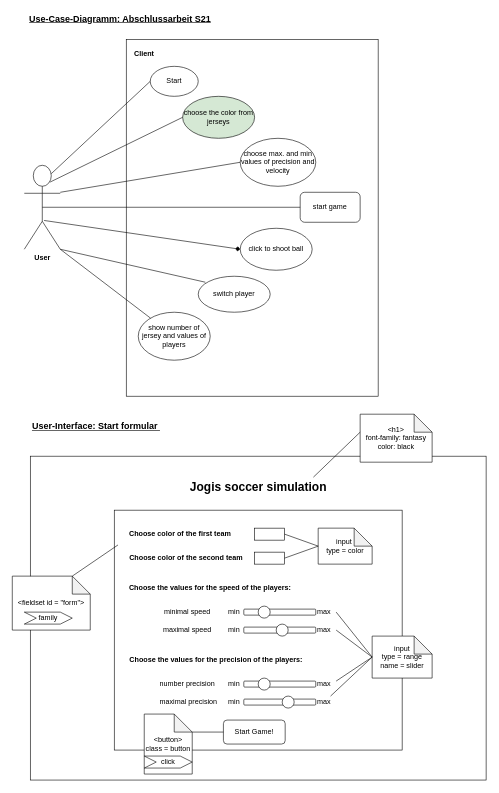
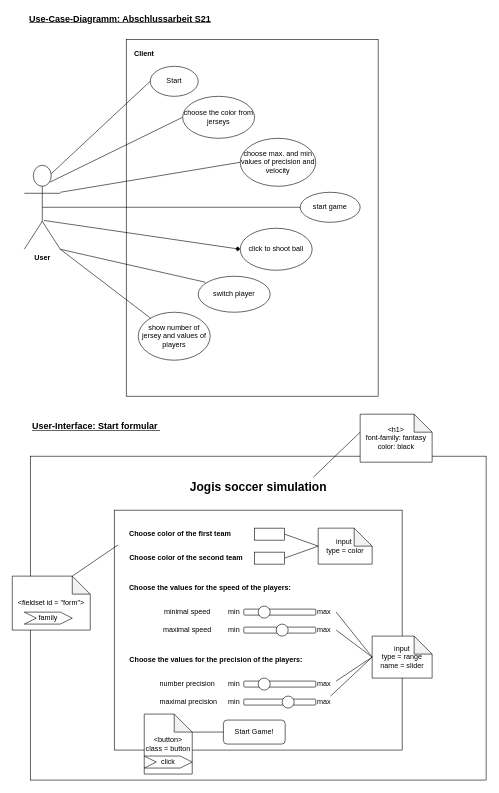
  <mxCell id="0" />
  <mxCell id="1" parent="0" />
  <mxCell id="2" value="&lt;b&gt;&lt;u&gt;&lt;font style=&quot;font-size: 15px&quot;&gt;Use-Case-Diagramm: Abschlussarbeit S21&lt;/font&gt;&lt;/u&gt;&lt;/b&gt;" style="text;html=1;strokeColor=none;fillColor=none;align=center;verticalAlign=middle;whiteSpace=wrap;rounded=0;" vertex="1" parent="1"><mxGeometry x="30" y="20" width="340" height="20" as="geometry" /></mxCell>
  <mxCell id="3" value="&lt;b&gt;User&lt;/b&gt;" style="shape=umlActor;verticalLabelPosition=bottom;verticalAlign=top;html=1;outlineConnect=0;" vertex="1" parent="1"><mxGeometry x="40" y="275" width="60" height="140" as="geometry" /></mxCell>
  <mxCell id="4" value="" style="rounded=0;whiteSpace=wrap;html=1;" vertex="1" parent="1"><mxGeometry x="210" y="65" width="420" height="595" as="geometry" /></mxCell>
  <mxCell id="5" value="Start" style="ellipse;whiteSpace=wrap;html=1;" vertex="1" parent="1"><mxGeometry x="250" y="110" width="80" height="50" as="geometry" /></mxCell>
- <mxCell id="6" value="choose the color from jerseys" style="ellipse;whiteSpace=wrap;html=1;fillColor=#d5e8d4;" vertex="1" parent="1"><mxGeometry x="304" y="160" width="120" height="70" as="geometry" /></mxCell>
+ <mxCell id="6" value="choose the color from jerseys" style="ellipse;whiteSpace=wrap;html=1;" vertex="1" parent="1"><mxGeometry x="304" y="160" width="120" height="70" as="geometry" /></mxCell>
  <mxCell id="7" value="choose max. and min values of precision and velocity" style="ellipse;whiteSpace=wrap;html=1;" vertex="1" parent="1"><mxGeometry x="400" y="230" width="126" height="80" as="geometry" /></mxCell>
  <mxCell id="8" value="switch player" style="ellipse;whiteSpace=wrap;html=1;" vertex="1" parent="1"><mxGeometry x="330" y="460" width="120" height="60" as="geometry" /></mxCell>
- <mxCell id="9" value="start game" style="whiteSpace=wrap;html=1;rounded=1;" vertex="1" parent="1"><mxGeometry x="500" y="320" width="100" height="50" as="geometry" /></mxCell>
+ <mxCell id="9" value="start game" style="ellipse;whiteSpace=wrap;html=1;" vertex="1" parent="1"><mxGeometry x="500" y="320" width="100" height="50" as="geometry" /></mxCell>
  <mxCell id="10" value="click to shoot ball" style="ellipse;whiteSpace=wrap;html=1;" vertex="1" parent="1"><mxGeometry x="400" y="380" width="120" height="70" as="geometry" /></mxCell>
  <mxCell id="11" value="show number of jersey and values of players" style="ellipse;whiteSpace=wrap;html=1;" vertex="1" parent="1"><mxGeometry x="230" y="520" width="120" height="80" as="geometry" /></mxCell>
  <mxCell id="12" value="&lt;b&gt;Client&lt;/b&gt;" style="text;html=1;strokeColor=none;fillColor=none;align=center;verticalAlign=middle;whiteSpace=wrap;rounded=0;" vertex="1" parent="1"><mxGeometry x="220" y="80" width="40" height="20" as="geometry" /></mxCell>
  <mxCell id="13" value="" style="endArrow=none;html=1;exitX=0.75;exitY=0.1;exitDx=0;exitDy=0;exitPerimeter=0;entryX=0;entryY=0.5;entryDx=0;entryDy=0;" edge="1" parent="1" source="3" target="5"><mxGeometry width="50" height="50" relative="1" as="geometry"><mxPoint x="400" y="450" as="sourcePoint" /><mxPoint x="450" y="400" as="targetPoint" /></mxGeometry></mxCell>
  <mxCell id="14" value="" style="endArrow=none;html=1;exitX=0.717;exitY=0.2;exitDx=0;exitDy=0;exitPerimeter=0;entryX=0;entryY=0.5;entryDx=0;entryDy=0;" edge="1" parent="1" source="3" target="6"><mxGeometry width="50" height="50" relative="1" as="geometry"><mxPoint x="400" y="450" as="sourcePoint" /><mxPoint x="450" y="400" as="targetPoint" /></mxGeometry></mxCell>
  <mxCell id="15" value="" style="endArrow=none;html=1;entryX=0;entryY=0.5;entryDx=0;entryDy=0;" edge="1" parent="1" target="7"><mxGeometry width="50" height="50" relative="1" as="geometry"><mxPoint x="100" y="320" as="sourcePoint" /><mxPoint x="150" y="270" as="targetPoint" /></mxGeometry></mxCell>
  <mxCell id="16" value="" style="endArrow=none;html=1;exitX=0.5;exitY=0.5;exitDx=0;exitDy=0;exitPerimeter=0;entryX=0;entryY=0.5;entryDx=0;entryDy=0;" edge="1" parent="1" source="3" target="9"><mxGeometry width="50" height="50" relative="1" as="geometry"><mxPoint x="150" y="380" as="sourcePoint" /><mxPoint x="200" y="330" as="targetPoint" /></mxGeometry></mxCell>
  <mxCell id="17" value="" style="endArrow=diamond;html=1;exitX=0.55;exitY=0.657;exitDx=0;exitDy=0;exitPerimeter=0;entryX=0;entryY=0.5;entryDx=0;entryDy=0;" edge="1" parent="1" source="3" target="10"><mxGeometry width="50" height="50" relative="1" as="geometry"><mxPoint x="400" y="450" as="sourcePoint" /><mxPoint x="450" y="400" as="targetPoint" /></mxGeometry></mxCell>
  <mxCell id="18" value="" style="endArrow=none;html=1;exitX=1;exitY=1;exitDx=0;exitDy=0;exitPerimeter=0;" edge="1" parent="1" source="3"><mxGeometry width="50" height="50" relative="1" as="geometry"><mxPoint x="400" y="450" as="sourcePoint" /><mxPoint x="342" y="470" as="targetPoint" /></mxGeometry></mxCell>
  <mxCell id="19" value="" style="endArrow=none;html=1;exitX=1;exitY=1;exitDx=0;exitDy=0;exitPerimeter=0;" edge="1" parent="1" source="3" target="11"><mxGeometry width="50" height="50" relative="1" as="geometry"><mxPoint x="400" y="450" as="sourcePoint" /><mxPoint x="450" y="400" as="targetPoint" /></mxGeometry></mxCell>
  <mxCell id="20" value="&lt;font style=&quot;font-size: 15px&quot;&gt;&lt;b&gt;&lt;u&gt;User-Interface: Start formular&amp;nbsp;&lt;/u&gt;&lt;/b&gt;&lt;/font&gt;" style="text;html=1;strokeColor=none;fillColor=none;align=center;verticalAlign=middle;whiteSpace=wrap;rounded=0;" vertex="1" parent="1"><mxGeometry x="40" y="700" width="240" height="20" as="geometry" /></mxCell>
  <mxCell id="21" value="" style="rounded=0;whiteSpace=wrap;html=1;" vertex="1" parent="1"><mxGeometry x="50" y="760" width="760" height="540" as="geometry" /></mxCell>
  <mxCell id="22" value="" style="rounded=0;whiteSpace=wrap;html=1;" vertex="1" parent="1"><mxGeometry x="190" y="850" width="480" height="400" as="geometry" /></mxCell>
  <mxCell id="23" value="&lt;b&gt;&lt;font style=&quot;font-size: 20px&quot;&gt;Jogis soccer simulation&lt;/font&gt;&lt;/b&gt;" style="text;html=1;strokeColor=none;fillColor=none;align=center;verticalAlign=middle;whiteSpace=wrap;rounded=0;" vertex="1" parent="1"><mxGeometry x="282.5" y="800" width="295" height="20" as="geometry" /></mxCell>
  <mxCell id="24" value="&amp;lt;h1&amp;gt;&lt;br&gt;font-family: fantasy&lt;br&gt;color: black" style="shape=note;whiteSpace=wrap;html=1;backgroundOutline=1;darkOpacity=0.05;" vertex="1" parent="1"><mxGeometry x="600" y="690" width="120" height="80" as="geometry" /></mxCell>
  <mxCell id="25" value="" style="endArrow=none;html=1;exitX=0.812;exitY=-0.25;exitDx=0;exitDy=0;exitPerimeter=0;" edge="1" parent="1" source="23"><mxGeometry width="50" height="50" relative="1" as="geometry"><mxPoint x="550" y="770" as="sourcePoint" /><mxPoint x="600" y="720" as="targetPoint" /></mxGeometry></mxCell>
  <mxCell id="26" value="&lt;b&gt;Choose color of the first team&lt;/b&gt;" style="text;html=1;strokeColor=none;fillColor=none;align=center;verticalAlign=middle;whiteSpace=wrap;rounded=0;" vertex="1" parent="1"><mxGeometry x="210" y="880" width="180" height="20" as="geometry" /></mxCell>
  <mxCell id="27" value="" style="rounded=0;whiteSpace=wrap;html=1;" vertex="1" parent="1"><mxGeometry x="424" y="880" width="50" height="20" as="geometry" /></mxCell>
  <mxCell id="28" value="&lt;b&gt;Choose color of the second team&lt;/b&gt;" style="text;html=1;strokeColor=none;fillColor=none;align=center;verticalAlign=middle;whiteSpace=wrap;rounded=0;" vertex="1" parent="1"><mxGeometry x="210" y="920" width="200" height="20" as="geometry" /></mxCell>
  <mxCell id="29" value="" style="rounded=0;whiteSpace=wrap;html=1;" vertex="1" parent="1"><mxGeometry x="424" y="920" width="50" height="20" as="geometry" /></mxCell>
  <mxCell id="30" value="input&amp;nbsp;&lt;br&gt;type = color" style="shape=note;whiteSpace=wrap;html=1;backgroundOutline=1;darkOpacity=0.05;" vertex="1" parent="1"><mxGeometry x="530" y="880" width="90" height="60" as="geometry" /></mxCell>
  <mxCell id="31" value="" style="endArrow=none;html=1;exitX=1;exitY=0.5;exitDx=0;exitDy=0;entryX=0;entryY=0.5;entryDx=0;entryDy=0;entryPerimeter=0;" edge="1" parent="1" source="27" target="30"><mxGeometry width="50" height="50" relative="1" as="geometry"><mxPoint x="480" y="930" as="sourcePoint" /><mxPoint x="530" y="880" as="targetPoint" /></mxGeometry></mxCell>
  <mxCell id="32" value="" style="endArrow=none;html=1;exitX=1;exitY=0.5;exitDx=0;exitDy=0;entryX=0;entryY=0.5;entryDx=0;entryDy=0;entryPerimeter=0;" edge="1" parent="1" source="29" target="30"><mxGeometry width="50" height="50" relative="1" as="geometry"><mxPoint x="480" y="970" as="sourcePoint" /><mxPoint x="530" y="920" as="targetPoint" /></mxGeometry></mxCell>
  <mxCell id="33" value="&lt;b&gt;Choose the values for the speed of the players:&lt;/b&gt;" style="text;html=1;strokeColor=none;fillColor=none;align=center;verticalAlign=middle;whiteSpace=wrap;rounded=0;" vertex="1" parent="1"><mxGeometry x="210" y="970" width="280" height="20" as="geometry" /></mxCell>
  <mxCell id="34" value="minimal speed" style="text;html=1;strokeColor=none;fillColor=none;align=center;verticalAlign=middle;whiteSpace=wrap;rounded=0;" vertex="1" parent="1"><mxGeometry x="264" y="1010" width="96" height="20" as="geometry" /></mxCell>
  <mxCell id="35" value="" style="rounded=1;whiteSpace=wrap;html=1;" vertex="1" parent="1"><mxGeometry x="406" y="1015" width="120" height="10" as="geometry" /></mxCell>
  <mxCell id="36" value="" style="ellipse;whiteSpace=wrap;html=1;aspect=fixed;" vertex="1" parent="1"><mxGeometry x="430" y="1010" width="20" height="20" as="geometry" /></mxCell>
  <mxCell id="37" value="min" style="text;html=1;strokeColor=none;fillColor=none;align=center;verticalAlign=middle;whiteSpace=wrap;rounded=0;" vertex="1" parent="1"><mxGeometry x="370" y="1010" width="40" height="20" as="geometry" /></mxCell>
  <mxCell id="38" value="max" style="text;html=1;strokeColor=none;fillColor=none;align=center;verticalAlign=middle;whiteSpace=wrap;rounded=0;" vertex="1" parent="1"><mxGeometry x="520" y="1010" width="40" height="20" as="geometry" /></mxCell>
  <mxCell id="39" value="maximal speed" style="text;html=1;strokeColor=none;fillColor=none;align=center;verticalAlign=middle;whiteSpace=wrap;rounded=0;" vertex="1" parent="1"><mxGeometry x="267" y="1040" width="90" height="20" as="geometry" /></mxCell>
  <mxCell id="40" value="" style="rounded=1;whiteSpace=wrap;html=1;" vertex="1" parent="1"><mxGeometry x="406" y="1045" width="120" height="10" as="geometry" /></mxCell>
  <mxCell id="41" value="" style="ellipse;whiteSpace=wrap;html=1;aspect=fixed;" vertex="1" parent="1"><mxGeometry x="460" y="1040" width="20" height="20" as="geometry" /></mxCell>
  <mxCell id="42" value="min" style="text;html=1;strokeColor=none;fillColor=none;align=center;verticalAlign=middle;whiteSpace=wrap;rounded=0;" vertex="1" parent="1"><mxGeometry x="370" y="1040" width="40" height="20" as="geometry" /></mxCell>
  <mxCell id="43" value="max" style="text;html=1;strokeColor=none;fillColor=none;align=center;verticalAlign=middle;whiteSpace=wrap;rounded=0;" vertex="1" parent="1"><mxGeometry x="520" y="1040" width="40" height="20" as="geometry" /></mxCell>
  <mxCell id="44" value="input&lt;br&gt;type = range&lt;br&gt;name = slider" style="shape=note;whiteSpace=wrap;html=1;backgroundOutline=1;darkOpacity=0.05;" vertex="1" parent="1"><mxGeometry x="620" y="1060" width="100" height="70" as="geometry" /></mxCell>
  <mxCell id="45" value="" style="endArrow=none;html=1;exitX=1;exitY=0.5;exitDx=0;exitDy=0;entryX=0;entryY=0.5;entryDx=0;entryDy=0;entryPerimeter=0;" edge="1" parent="1" source="38" target="44"><mxGeometry width="50" height="50" relative="1" as="geometry"><mxPoint x="550" y="1080" as="sourcePoint" /><mxPoint x="590" y="1080" as="targetPoint" /></mxGeometry></mxCell>
  <mxCell id="46" value="" style="endArrow=none;html=1;exitX=1;exitY=0.5;exitDx=0;exitDy=0;entryX=0;entryY=0.5;entryDx=0;entryDy=0;entryPerimeter=0;" edge="1" parent="1" source="43" target="44"><mxGeometry width="50" height="50" relative="1" as="geometry"><mxPoint x="550" y="1080" as="sourcePoint" /><mxPoint x="600" y="1030" as="targetPoint" /></mxGeometry></mxCell>
  <mxCell id="47" value="&lt;b&gt;Choose the values for the precision of the players:&lt;/b&gt;" style="text;html=1;strokeColor=none;fillColor=none;align=center;verticalAlign=middle;whiteSpace=wrap;rounded=0;" vertex="1" parent="1"><mxGeometry x="210" y="1090" width="300" height="20" as="geometry" /></mxCell>
  <mxCell id="48" value="number precision" style="text;html=1;strokeColor=none;fillColor=none;align=center;verticalAlign=middle;whiteSpace=wrap;rounded=0;" vertex="1" parent="1"><mxGeometry x="264" y="1130" width="96" height="20" as="geometry" /></mxCell>
  <mxCell id="49" value="" style="rounded=1;whiteSpace=wrap;html=1;" vertex="1" parent="1"><mxGeometry x="406" y="1135" width="120" height="10" as="geometry" /></mxCell>
  <mxCell id="50" value="" style="ellipse;whiteSpace=wrap;html=1;aspect=fixed;" vertex="1" parent="1"><mxGeometry x="430" y="1130" width="20" height="20" as="geometry" /></mxCell>
  <mxCell id="51" value="min" style="text;html=1;strokeColor=none;fillColor=none;align=center;verticalAlign=middle;whiteSpace=wrap;rounded=0;" vertex="1" parent="1"><mxGeometry x="370" y="1130" width="40" height="20" as="geometry" /></mxCell>
  <mxCell id="52" value="max" style="text;html=1;strokeColor=none;fillColor=none;align=center;verticalAlign=middle;whiteSpace=wrap;rounded=0;" vertex="1" parent="1"><mxGeometry x="520" y="1130" width="40" height="20" as="geometry" /></mxCell>
  <mxCell id="53" value="maximal precision" style="text;html=1;strokeColor=none;fillColor=none;align=center;verticalAlign=middle;whiteSpace=wrap;rounded=0;" vertex="1" parent="1"><mxGeometry x="260" y="1160" width="108" height="20" as="geometry" /></mxCell>
  <mxCell id="54" value="" style="rounded=1;whiteSpace=wrap;html=1;" vertex="1" parent="1"><mxGeometry x="406" y="1165" width="120" height="10" as="geometry" /></mxCell>
  <mxCell id="55" value="" style="ellipse;whiteSpace=wrap;html=1;aspect=fixed;" vertex="1" parent="1"><mxGeometry x="470" y="1160" width="20" height="20" as="geometry" /></mxCell>
  <mxCell id="56" value="min" style="text;html=1;strokeColor=none;fillColor=none;align=center;verticalAlign=middle;whiteSpace=wrap;rounded=0;" vertex="1" parent="1"><mxGeometry x="370" y="1160" width="40" height="20" as="geometry" /></mxCell>
  <mxCell id="57" value="max" style="text;html=1;strokeColor=none;fillColor=none;align=center;verticalAlign=middle;whiteSpace=wrap;rounded=0;" vertex="1" parent="1"><mxGeometry x="520" y="1160" width="40" height="20" as="geometry" /></mxCell>
  <mxCell id="58" value="" style="endArrow=none;html=1;exitX=1;exitY=0.25;exitDx=0;exitDy=0;" edge="1" parent="1" source="52"><mxGeometry width="50" height="50" relative="1" as="geometry"><mxPoint x="577.5" y="1145" as="sourcePoint" /><mxPoint x="620" y="1095" as="targetPoint" /></mxGeometry></mxCell>
  <mxCell id="59" value="" style="endArrow=none;html=1;" edge="1" parent="1" source="57"><mxGeometry width="50" height="50" relative="1" as="geometry"><mxPoint x="570" y="1145" as="sourcePoint" /><mxPoint x="620" y="1095" as="targetPoint" /></mxGeometry></mxCell>
  <mxCell id="60" value="Start Game!" style="rounded=1;whiteSpace=wrap;html=1;" vertex="1" parent="1"><mxGeometry x="372" y="1200" width="103" height="40" as="geometry" /></mxCell>
  <mxCell id="61" value="&amp;lt;button&amp;gt;&lt;br&gt;class = button" style="shape=note;whiteSpace=wrap;html=1;backgroundOutline=1;darkOpacity=0.05;" vertex="1" parent="1"><mxGeometry x="240" y="1190" width="80" height="100" as="geometry" /></mxCell>
  <mxCell id="62" value="click" style="shape=step;perimeter=stepPerimeter;whiteSpace=wrap;html=1;fixedSize=1;" vertex="1" parent="1"><mxGeometry x="240" y="1260" width="80" height="20" as="geometry" /></mxCell>
  <mxCell id="63" value="" style="endArrow=none;html=1;exitX=0;exitY=0;exitDx=80;exitDy=30;exitPerimeter=0;entryX=0;entryY=0.5;entryDx=0;entryDy=0;" edge="1" parent="1" source="61" target="60"><mxGeometry width="50" height="50" relative="1" as="geometry"><mxPoint x="400" y="1170" as="sourcePoint" /><mxPoint x="450" y="1120" as="targetPoint" /></mxGeometry></mxCell>
  <mxCell id="64" value="&amp;lt;fieldset id = &quot;form&quot;&amp;gt;" style="shape=note;whiteSpace=wrap;html=1;backgroundOutline=1;darkOpacity=0.05;" vertex="1" parent="1"><mxGeometry x="20" y="960" width="130" height="90" as="geometry" /></mxCell>
  <mxCell id="65" value="family" style="shape=step;perimeter=stepPerimeter;whiteSpace=wrap;html=1;fixedSize=1;" vertex="1" parent="1"><mxGeometry x="40" y="1020" width="80" height="20" as="geometry" /></mxCell>
  <mxCell id="66" value="" style="endArrow=none;html=1;entryX=0.013;entryY=0.145;entryDx=0;entryDy=0;entryPerimeter=0;" edge="1" parent="1" target="22"><mxGeometry width="50" height="50" relative="1" as="geometry"><mxPoint x="120" y="960" as="sourcePoint" /><mxPoint x="170" y="910" as="targetPoint" /></mxGeometry></mxCell>
